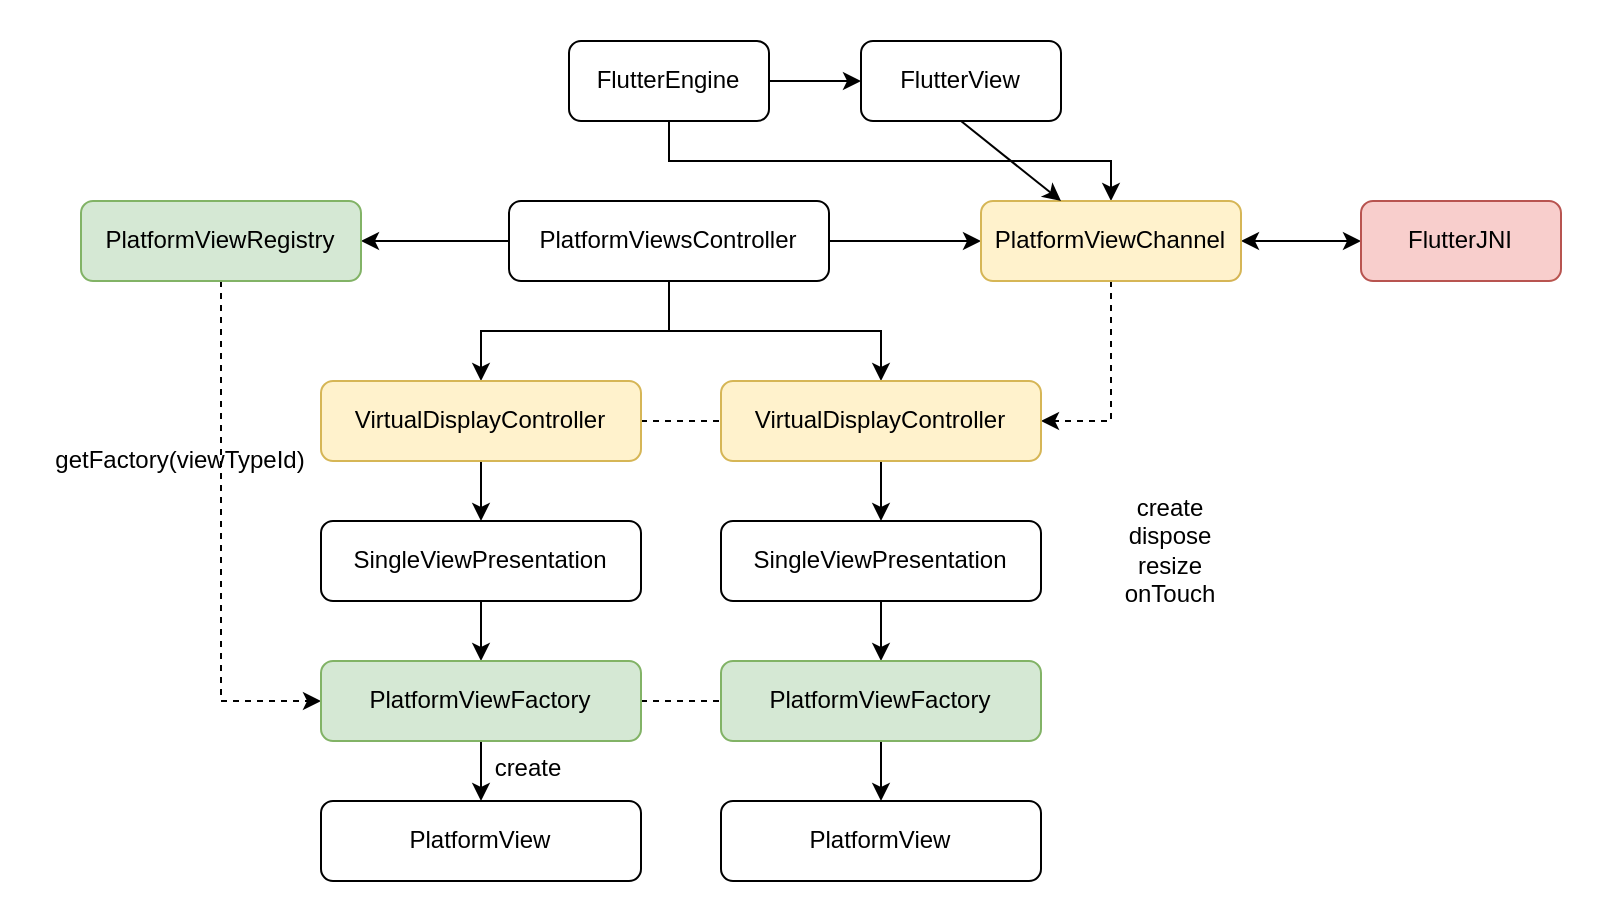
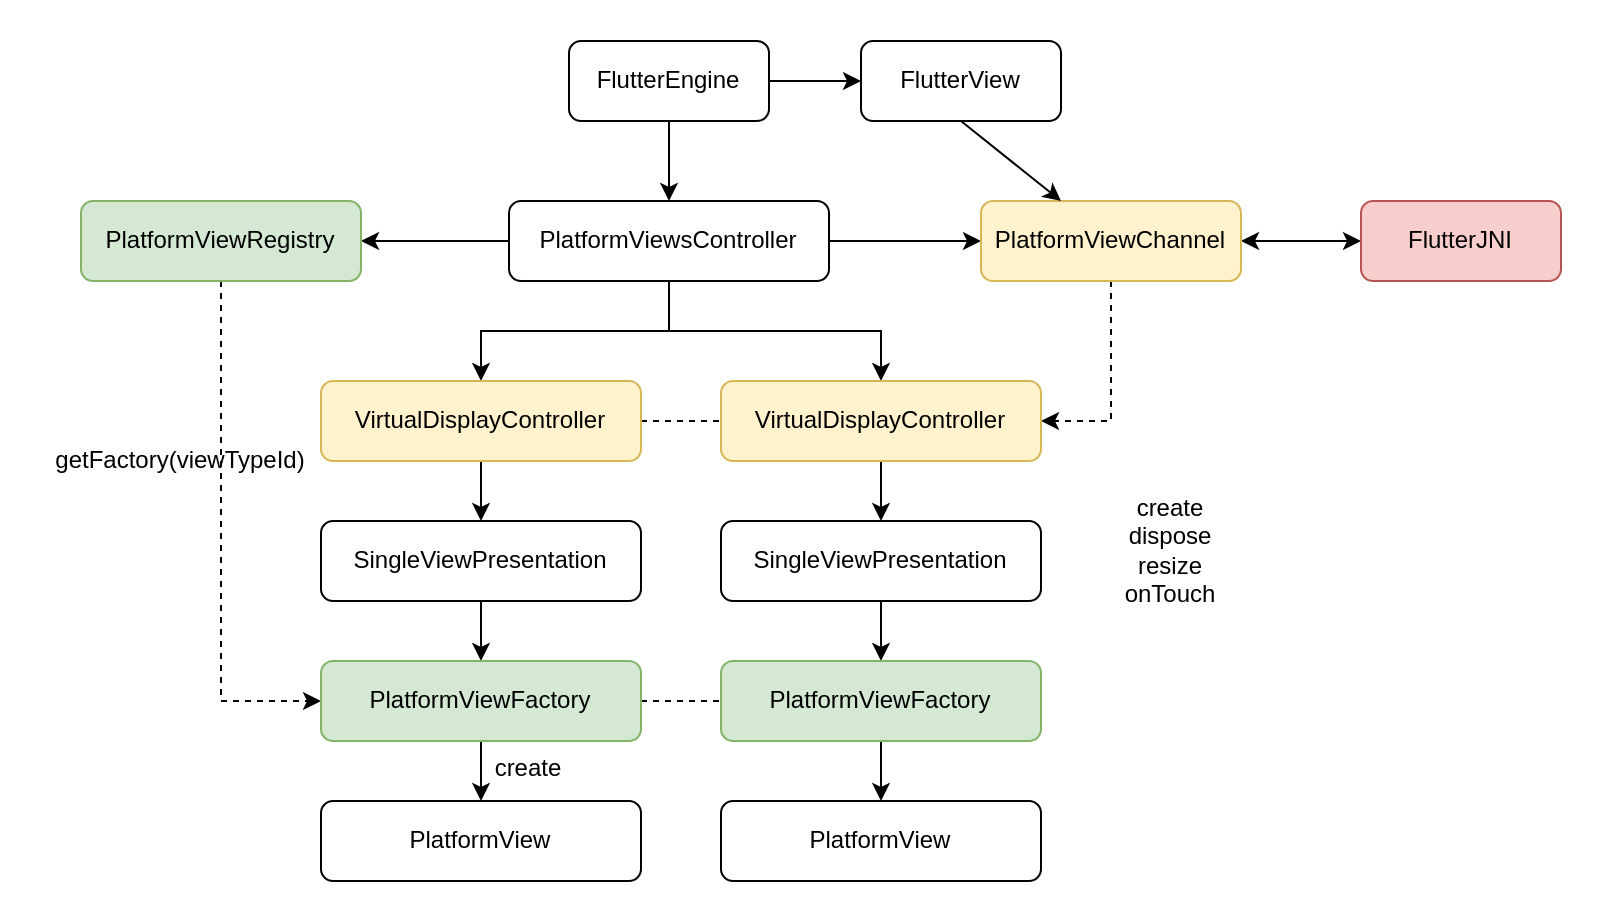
  <mxCell id="0" />
  <mxCell id="1" parent="0" />
- <mxCell id="2" style="edgeStyle=orthogonalEdgeStyle;rounded=0;orthogonalLoop=1;jettySize=auto;html=1;exitX=0.5;exitY=1;exitDx=0;exitDy=0;" parent="1" source="4" target="12" edge="1"><mxGeometry relative="1" as="geometry" /></mxCell>
+ <mxCell id="2" style="edgeStyle=orthogonalEdgeStyle;rounded=0;orthogonalLoop=1;jettySize=auto;html=1;exitX=0.5;exitY=1;exitDx=0;exitDy=0;entryX=0.5;entryY=0;entryDx=0;entryDy=0;" parent="1" source="4" target="9" edge="1"><mxGeometry relative="1" as="geometry" /></mxCell>
  <mxCell id="3" style="edgeStyle=orthogonalEdgeStyle;rounded=0;orthogonalLoop=1;jettySize=auto;html=1;exitX=1;exitY=0.5;exitDx=0;exitDy=0;entryX=0;entryY=0.5;entryDx=0;entryDy=0;startArrow=none;startFill=0;endArrow=classic;endFill=1;" parent="1" source="4" target="36" edge="1"><mxGeometry relative="1" as="geometry" /></mxCell>
  <mxCell id="4" value="FlutterEngine" style="rounded=1;whiteSpace=wrap;html=1;" parent="1" vertex="1"><mxGeometry x="284" y="20" width="100" height="40" as="geometry" /></mxCell>
  <mxCell id="5" style="edgeStyle=orthogonalEdgeStyle;rounded=0;orthogonalLoop=1;jettySize=auto;html=1;exitX=0;exitY=0.5;exitDx=0;exitDy=0;entryX=1;entryY=0.5;entryDx=0;entryDy=0;" parent="1" source="9" target="14" edge="1"><mxGeometry relative="1" as="geometry" /></mxCell>
  <mxCell id="6" style="edgeStyle=orthogonalEdgeStyle;rounded=0;orthogonalLoop=1;jettySize=auto;html=1;exitX=1;exitY=0.5;exitDx=0;exitDy=0;entryX=0;entryY=0.5;entryDx=0;entryDy=0;" parent="1" source="9" target="12" edge="1"><mxGeometry relative="1" as="geometry" /></mxCell>
  <mxCell id="7" style="edgeStyle=orthogonalEdgeStyle;rounded=0;orthogonalLoop=1;jettySize=auto;html=1;exitX=0.5;exitY=1;exitDx=0;exitDy=0;entryX=0.5;entryY=0;entryDx=0;entryDy=0;" parent="1" source="9" target="17" edge="1"><mxGeometry relative="1" as="geometry" /></mxCell>
  <mxCell id="8" style="edgeStyle=orthogonalEdgeStyle;rounded=0;orthogonalLoop=1;jettySize=auto;html=1;exitX=0.5;exitY=1;exitDx=0;exitDy=0;entryX=0.5;entryY=0;entryDx=0;entryDy=0;" parent="1" source="9" target="25" edge="1"><mxGeometry relative="1" as="geometry" /></mxCell>
  <mxCell id="9" value="PlatformViewsController" style="rounded=1;whiteSpace=wrap;html=1;" parent="1" vertex="1"><mxGeometry x="254" y="100" width="160" height="40" as="geometry" /></mxCell>
  <mxCell id="10" style="edgeStyle=orthogonalEdgeStyle;rounded=0;orthogonalLoop=1;jettySize=auto;html=1;exitX=1;exitY=0.5;exitDx=0;exitDy=0;entryX=0;entryY=0.5;entryDx=0;entryDy=0;startArrow=classic;startFill=1;" parent="1" source="12" target="23" edge="1"><mxGeometry relative="1" as="geometry" /></mxCell>
  <mxCell id="11" style="edgeStyle=orthogonalEdgeStyle;rounded=0;orthogonalLoop=1;jettySize=auto;html=1;exitX=0.5;exitY=1;exitDx=0;exitDy=0;entryX=1;entryY=0.5;entryDx=0;entryDy=0;startArrow=none;startFill=0;dashed=1;" parent="1" source="12" target="25" edge="1"><mxGeometry relative="1" as="geometry" /></mxCell>
  <mxCell id="12" value="PlatformViewChannel" style="rounded=1;whiteSpace=wrap;html=1;fillColor=#fff2cc;strokeColor=#d6b656;" parent="1" vertex="1"><mxGeometry x="490" y="100" width="130" height="40" as="geometry" /></mxCell>
  <mxCell id="13" style="edgeStyle=orthogonalEdgeStyle;rounded=0;orthogonalLoop=1;jettySize=auto;html=1;exitX=0.5;exitY=1;exitDx=0;exitDy=0;entryX=0;entryY=0.5;entryDx=0;entryDy=0;dashed=1;" parent="1" source="14" target="22" edge="1"><mxGeometry relative="1" as="geometry" /></mxCell>
  <mxCell id="14" value="PlatformViewRegistry" style="rounded=1;whiteSpace=wrap;html=1;fillColor=#d5e8d4;strokeColor=#82b366;" parent="1" vertex="1"><mxGeometry x="40" y="100" width="140" height="40" as="geometry" /></mxCell>
  <mxCell id="15" style="edgeStyle=orthogonalEdgeStyle;rounded=0;orthogonalLoop=1;jettySize=auto;html=1;exitX=0.5;exitY=1;exitDx=0;exitDy=0;entryX=0.5;entryY=0;entryDx=0;entryDy=0;" parent="1" source="17" target="19" edge="1"><mxGeometry relative="1" as="geometry" /></mxCell>
  <mxCell id="16" style="edgeStyle=orthogonalEdgeStyle;rounded=0;orthogonalLoop=1;jettySize=auto;html=1;exitX=1;exitY=0.5;exitDx=0;exitDy=0;entryX=0;entryY=0.5;entryDx=0;entryDy=0;dashed=1;startArrow=none;startFill=0;endArrow=none;endFill=0;" parent="1" source="17" target="25" edge="1"><mxGeometry relative="1" as="geometry" /></mxCell>
  <mxCell id="17" value="VirtualDisplayController" style="rounded=1;whiteSpace=wrap;html=1;fillColor=#fff2cc;strokeColor=#d6b656;" parent="1" vertex="1"><mxGeometry x="160" y="190" width="160" height="40" as="geometry" /></mxCell>
  <mxCell id="18" style="edgeStyle=orthogonalEdgeStyle;rounded=0;orthogonalLoop=1;jettySize=auto;html=1;exitX=0.5;exitY=1;exitDx=0;exitDy=0;entryX=0.5;entryY=0;entryDx=0;entryDy=0;" parent="1" source="19" target="22" edge="1"><mxGeometry relative="1" as="geometry" /></mxCell>
  <mxCell id="19" value="SingleViewPresentation" style="rounded=1;whiteSpace=wrap;html=1;" parent="1" vertex="1"><mxGeometry x="160" y="260" width="160" height="40" as="geometry" /></mxCell>
  <mxCell id="20" style="edgeStyle=orthogonalEdgeStyle;rounded=0;orthogonalLoop=1;jettySize=auto;html=1;exitX=1;exitY=0.5;exitDx=0;exitDy=0;entryX=0;entryY=0.5;entryDx=0;entryDy=0;dashed=1;startArrow=none;startFill=0;endArrow=none;endFill=0;" parent="1" source="22" target="29" edge="1"><mxGeometry relative="1" as="geometry" /></mxCell>
  <mxCell id="21" style="edgeStyle=orthogonalEdgeStyle;rounded=0;orthogonalLoop=1;jettySize=auto;html=1;exitX=0.5;exitY=1;exitDx=0;exitDy=0;entryX=0.5;entryY=0;entryDx=0;entryDy=0;startArrow=none;startFill=0;endArrow=classic;endFill=1;" parent="1" source="22" target="32" edge="1"><mxGeometry relative="1" as="geometry" /></mxCell>
  <mxCell id="22" value="PlatformViewFactory" style="rounded=1;whiteSpace=wrap;html=1;fillColor=#d5e8d4;strokeColor=#82b366;" parent="1" vertex="1"><mxGeometry x="160" y="330" width="160" height="40" as="geometry" /></mxCell>
  <mxCell id="23" value="FlutterJNI" style="rounded=1;whiteSpace=wrap;html=1;fillColor=#f8cecc;strokeColor=#b85450;" parent="1" vertex="1"><mxGeometry x="680" y="100" width="100" height="40" as="geometry" /></mxCell>
  <mxCell id="24" style="edgeStyle=orthogonalEdgeStyle;rounded=0;orthogonalLoop=1;jettySize=auto;html=1;exitX=0.5;exitY=1;exitDx=0;exitDy=0;entryX=0.5;entryY=0;entryDx=0;entryDy=0;" parent="1" source="25" target="27" edge="1"><mxGeometry relative="1" as="geometry" /></mxCell>
  <mxCell id="25" value="VirtualDisplayController" style="rounded=1;whiteSpace=wrap;html=1;fillColor=#fff2cc;strokeColor=#d6b656;" parent="1" vertex="1"><mxGeometry x="360" y="190" width="160" height="40" as="geometry" /></mxCell>
  <mxCell id="26" style="edgeStyle=orthogonalEdgeStyle;rounded=0;orthogonalLoop=1;jettySize=auto;html=1;exitX=0.5;exitY=1;exitDx=0;exitDy=0;entryX=0.5;entryY=0;entryDx=0;entryDy=0;" parent="1" source="27" target="29" edge="1"><mxGeometry relative="1" as="geometry" /></mxCell>
  <mxCell id="27" value="SingleViewPresentation" style="rounded=1;whiteSpace=wrap;html=1;" parent="1" vertex="1"><mxGeometry x="360" y="260" width="160" height="40" as="geometry" /></mxCell>
  <mxCell id="28" style="edgeStyle=orthogonalEdgeStyle;rounded=0;orthogonalLoop=1;jettySize=auto;html=1;exitX=0.5;exitY=1;exitDx=0;exitDy=0;entryX=0.5;entryY=0;entryDx=0;entryDy=0;startArrow=none;startFill=0;endArrow=classic;endFill=1;" parent="1" source="29" target="33" edge="1"><mxGeometry relative="1" as="geometry" /></mxCell>
  <mxCell id="29" value="PlatformViewFactory" style="rounded=1;whiteSpace=wrap;html=1;fillColor=#d5e8d4;strokeColor=#82b366;" parent="1" vertex="1"><mxGeometry x="360" y="330" width="160" height="40" as="geometry" /></mxCell>
  <mxCell id="30" value="create&lt;br&gt;dispose&lt;br&gt;resize&lt;br&gt;onTouch" style="text;html=1;strokeColor=none;fillColor=none;align=center;verticalAlign=middle;whiteSpace=wrap;rounded=0;" parent="1" vertex="1"><mxGeometry x="560" y="245" width="50" height="60" as="geometry" /></mxCell>
  <mxCell id="31" value="getFactory(viewTypeId)" style="text;html=1;strokeColor=none;fillColor=none;align=center;verticalAlign=middle;whiteSpace=wrap;rounded=0;" parent="1" vertex="1"><mxGeometry x="20" y="220" width="140" height="20" as="geometry" /></mxCell>
  <mxCell id="32" value="PlatformView" style="rounded=1;whiteSpace=wrap;html=1;" parent="1" vertex="1"><mxGeometry x="160" y="400" width="160" height="40" as="geometry" /></mxCell>
  <mxCell id="33" value="PlatformView" style="rounded=1;whiteSpace=wrap;html=1;" parent="1" vertex="1"><mxGeometry x="360" y="400" width="160" height="40" as="geometry" /></mxCell>
  <mxCell id="34" value="create" style="text;html=1;strokeColor=none;fillColor=none;align=center;verticalAlign=middle;whiteSpace=wrap;rounded=0;" parent="1" vertex="1"><mxGeometry x="244" y="374" width="40" height="20" as="geometry" /></mxCell>
  <mxCell id="35" style="rounded=0;orthogonalLoop=1;jettySize=auto;html=1;exitX=0.5;exitY=1;exitDx=0;exitDy=0;startArrow=none;startFill=0;endArrow=classic;endFill=1;" parent="1" source="36" target="12" edge="1"><mxGeometry relative="1" as="geometry" /></mxCell>
  <mxCell id="36" value="FlutterView" style="rounded=1;whiteSpace=wrap;html=1;" parent="1" vertex="1"><mxGeometry x="430" y="20" width="100" height="40" as="geometry" /></mxCell>
